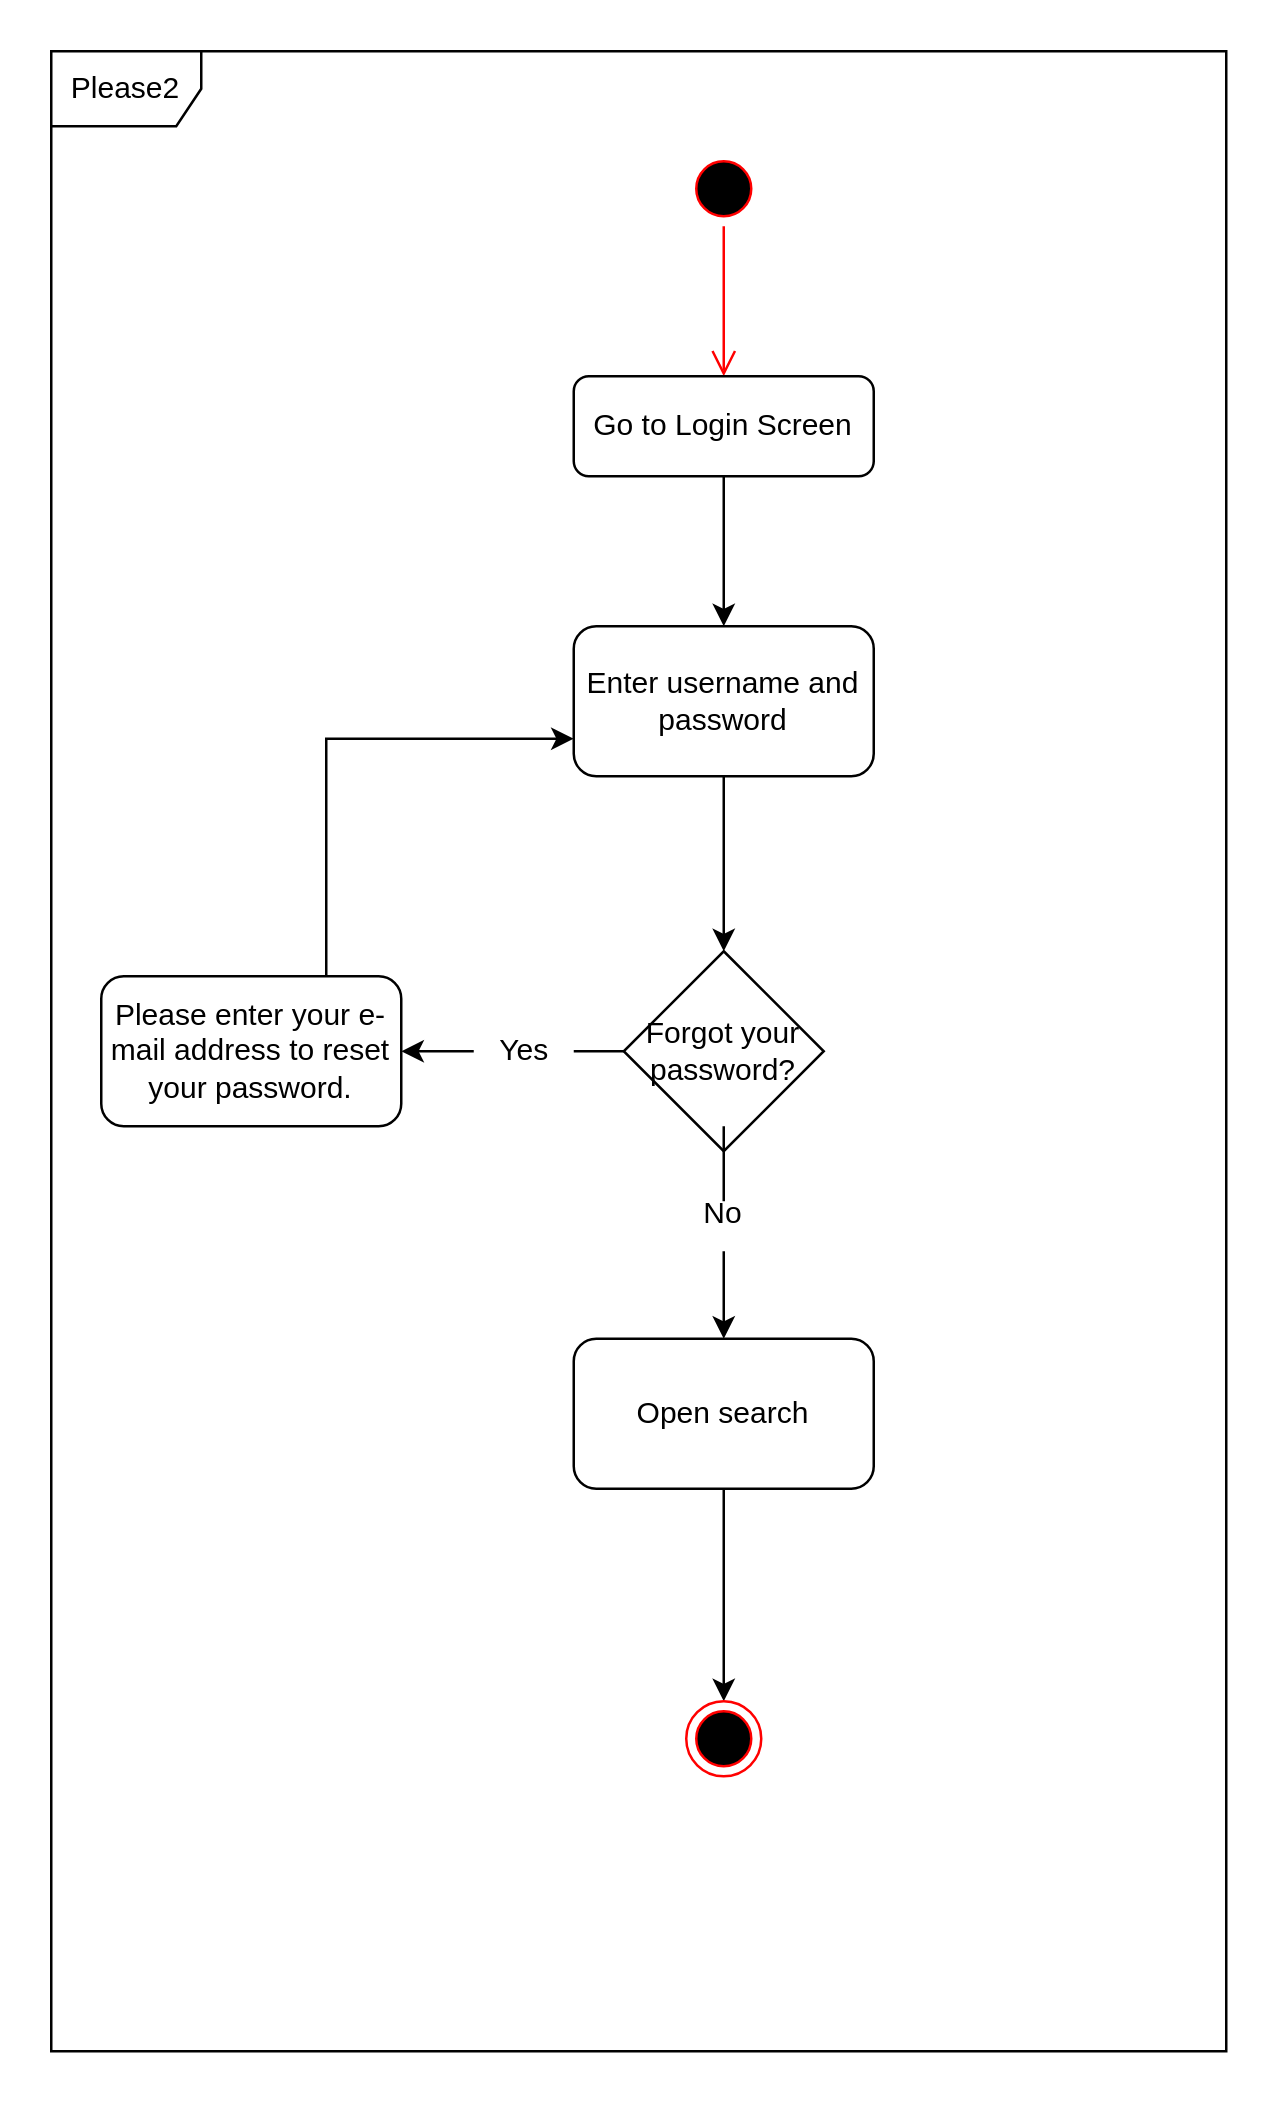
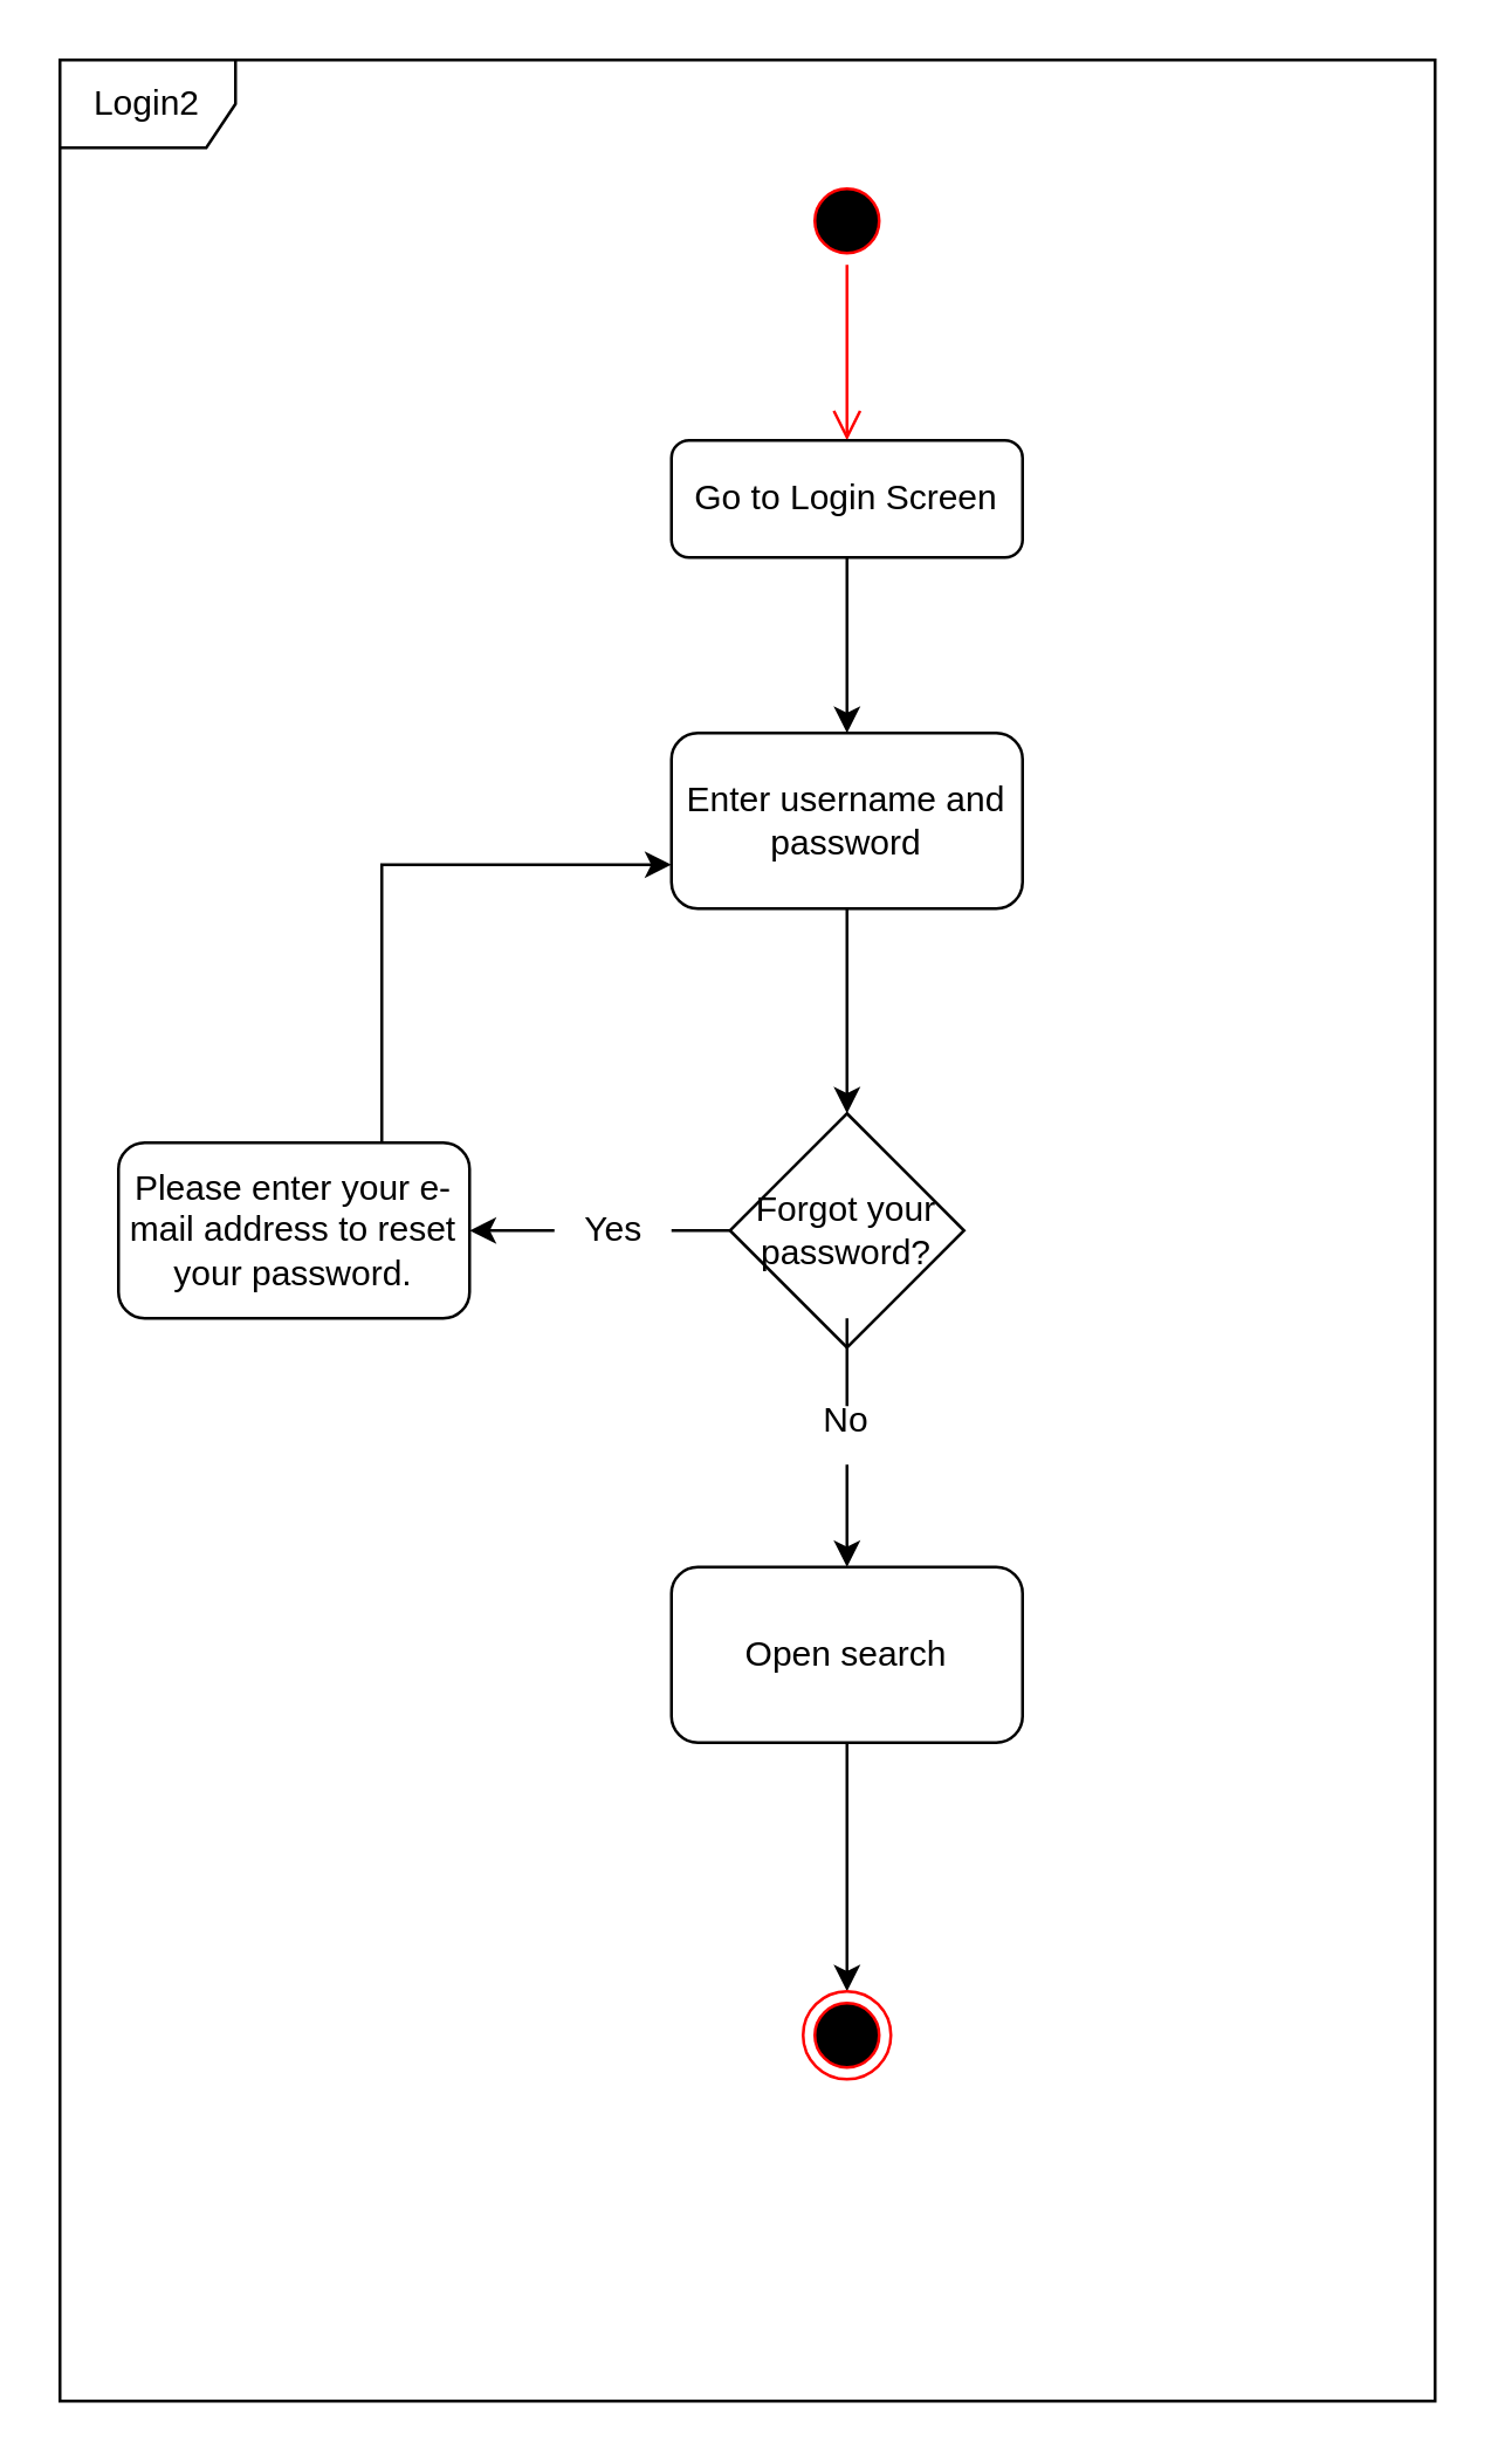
  <mxCell id="0" />
  <mxCell id="1" parent="0" />
  <mxCell id="2" value="" style="ellipse;html=1;shape=startState;fillColor=#000000;strokeColor=#ff0000;" vertex="1" parent="1"><mxGeometry x="274" y="60" width="30" height="30" as="geometry" /></mxCell>
  <mxCell id="3" value="" style="edgeStyle=orthogonalEdgeStyle;html=1;verticalAlign=bottom;endArrow=open;endSize=8;strokeColor=#ff0000;rounded=0;" edge="1" source="2" parent="1"><mxGeometry relative="1" as="geometry"><mxPoint x="289" y="150" as="targetPoint" /></mxGeometry></mxCell>
  <mxCell id="4" style="edgeStyle=orthogonalEdgeStyle;rounded=0;orthogonalLoop=1;jettySize=auto;html=1;" edge="1" parent="1" source="5"><mxGeometry relative="1" as="geometry"><mxPoint x="289" y="250" as="targetPoint" /></mxGeometry></mxCell>
  <mxCell id="5" value="Go to Login Screen" style="rounded=1;whiteSpace=wrap;html=1;" vertex="1" parent="1"><mxGeometry x="229" y="150" width="120" height="40" as="geometry" /></mxCell>
  <mxCell id="6" style="edgeStyle=orthogonalEdgeStyle;rounded=0;orthogonalLoop=1;jettySize=auto;html=1;" edge="1" parent="1" source="7"><mxGeometry relative="1" as="geometry"><mxPoint x="289" y="380" as="targetPoint" /></mxGeometry></mxCell>
  <mxCell id="7" value="Enter username and password" style="rounded=1;whiteSpace=wrap;html=1;" vertex="1" parent="1"><mxGeometry x="229" y="250" width="120" height="60" as="geometry" /></mxCell>
  <mxCell id="8" style="edgeStyle=orthogonalEdgeStyle;rounded=0;orthogonalLoop=1;jettySize=auto;html=1;exitX=0;exitY=0.5;exitDx=0;exitDy=0;startArrow=none;" edge="1" parent="1" source="15"><mxGeometry relative="1" as="geometry"><mxPoint x="160" y="420" as="targetPoint" /></mxGeometry></mxCell>
  <mxCell id="9" style="edgeStyle=orthogonalEdgeStyle;rounded=0;orthogonalLoop=1;jettySize=auto;html=1;startArrow=none;" edge="1" parent="1" source="17" target="14"><mxGeometry relative="1" as="geometry"><mxPoint x="289" y="540" as="targetPoint" /><Array as="points"><mxPoint x="289" y="480" /><mxPoint x="289" y="480" /></Array></mxGeometry></mxCell>
  <mxCell id="10" value="Forgot your password?" style="rhombus;whiteSpace=wrap;html=1;" vertex="1" parent="1"><mxGeometry x="249" y="380" width="80" height="80" as="geometry" /></mxCell>
  <mxCell id="11" style="edgeStyle=orthogonalEdgeStyle;rounded=0;orthogonalLoop=1;jettySize=auto;html=1;entryX=0;entryY=0.75;entryDx=0;entryDy=0;exitX=0.425;exitY=0;exitDx=0;exitDy=0;exitPerimeter=0;" edge="1" parent="1" source="12" target="7"><mxGeometry relative="1" as="geometry"><Array as="points"><mxPoint x="130" y="390" /><mxPoint x="130" y="295" /></Array></mxGeometry></mxCell>
  <mxCell id="12" value="Please enter your e-mail address to reset your password." style="rounded=1;whiteSpace=wrap;html=1;" vertex="1" parent="1"><mxGeometry x="40" y="390" width="120" height="60" as="geometry" /></mxCell>
  <mxCell id="13" value="" style="edgeStyle=orthogonalEdgeStyle;rounded=0;orthogonalLoop=1;jettySize=auto;html=1;" edge="1" parent="1" source="14" target="19"><mxGeometry relative="1" as="geometry" /></mxCell>
  <mxCell id="14" value="Open search" style="rounded=1;whiteSpace=wrap;html=1;" vertex="1" parent="1"><mxGeometry x="229" y="535" width="120" height="60" as="geometry" /></mxCell>
  <mxCell id="15" value="Yes" style="text;html=1;align=center;verticalAlign=middle;resizable=0;points=[];autosize=1;strokeColor=none;fillColor=none;" vertex="1" parent="1"><mxGeometry x="189" y="405" width="40" height="30" as="geometry" /></mxCell>
  <mxCell id="16" value="" style="edgeStyle=orthogonalEdgeStyle;rounded=0;orthogonalLoop=1;jettySize=auto;html=1;exitX=0;exitY=0.5;exitDx=0;exitDy=0;endArrow=none;" edge="1" parent="1" source="10" target="15"><mxGeometry relative="1" as="geometry"><mxPoint x="160" y="420" as="targetPoint" /><mxPoint x="249" y="420" as="sourcePoint" /></mxGeometry></mxCell>
  <mxCell id="17" value="No" style="text;html=1;strokeColor=none;fillColor=none;align=center;verticalAlign=middle;whiteSpace=wrap;rounded=0;" vertex="1" parent="1"><mxGeometry x="259" y="470" width="60" height="30" as="geometry" /></mxCell>
  <mxCell id="18" value="" style="edgeStyle=orthogonalEdgeStyle;rounded=0;orthogonalLoop=1;jettySize=auto;html=1;endArrow=none;" edge="1" parent="1" source="10" target="17"><mxGeometry relative="1" as="geometry"><mxPoint x="289" y="510" as="targetPoint" /><mxPoint x="289" y="460" as="sourcePoint" /><Array as="points" /></mxGeometry></mxCell>
  <mxCell id="19" value="" style="ellipse;html=1;shape=endState;fillColor=#000000;strokeColor=#ff0000;" vertex="1" parent="1"><mxGeometry x="274" y="680" width="30" height="30" as="geometry" /></mxCell>
- <mxCell id="20" value="Please2" style="shape=umlFrame;whiteSpace=wrap;html=1;" vertex="1" parent="1"><mxGeometry x="20" y="20" width="470" height="800" as="geometry" /></mxCell>
+ <mxCell id="20" value="Login2" style="shape=umlFrame;whiteSpace=wrap;html=1;" vertex="1" parent="1"><mxGeometry x="20" y="20" width="470" height="800" as="geometry" /></mxCell>
